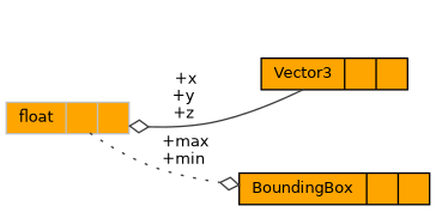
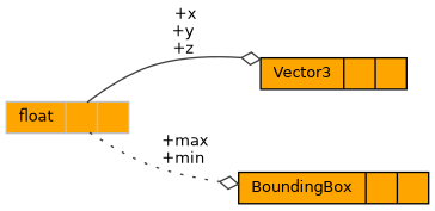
  digraph {
    rankdir=LR
    node [color=black fillcolor=orange fontname=Helvetica fontsize=10 shape=record style=filled]
    edge [arrowhead=odiamond color=grey25 fontname=Helvetica fontsize=10 labelfontname=Helvetica labelfontsize=10]
    n1 [fontcolor=black height=0.2 label="{BoundingBox\n||}" width=0.4]
    n2 [height=0.2 label="{Vector3\n||}" width=0.4]
    n3 [color=grey75 height=0.2 label="{float\n||}" width=0.4]
    n3 -> n1 [label=" +max\n+min" style=dotted]
-   n2 -> n3 [label=" +x\n+y\n+z" style=solid]
+   n3 -> n2 [label=" +x\n+y\n+z" style=solid]
  }
